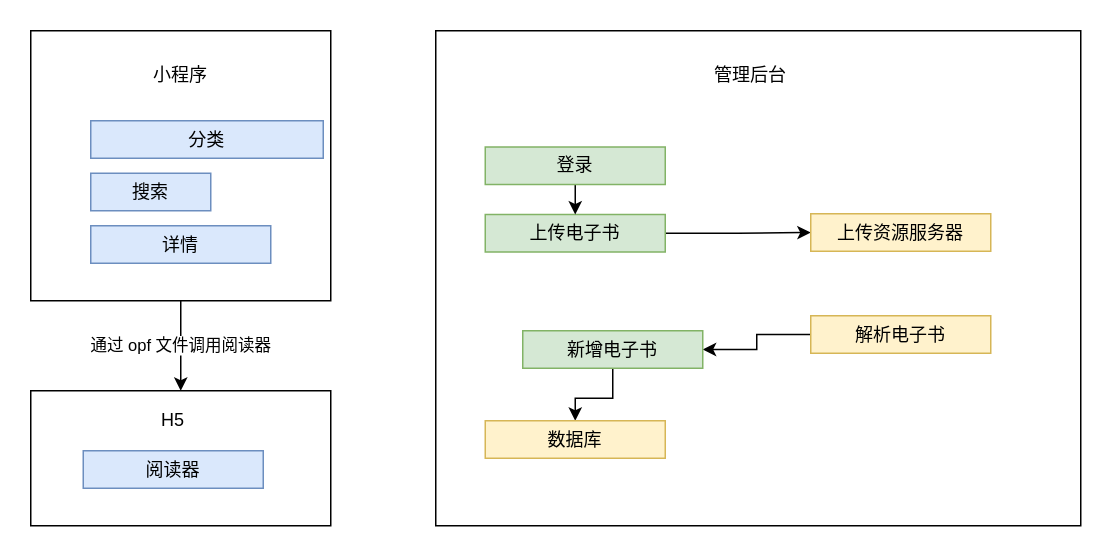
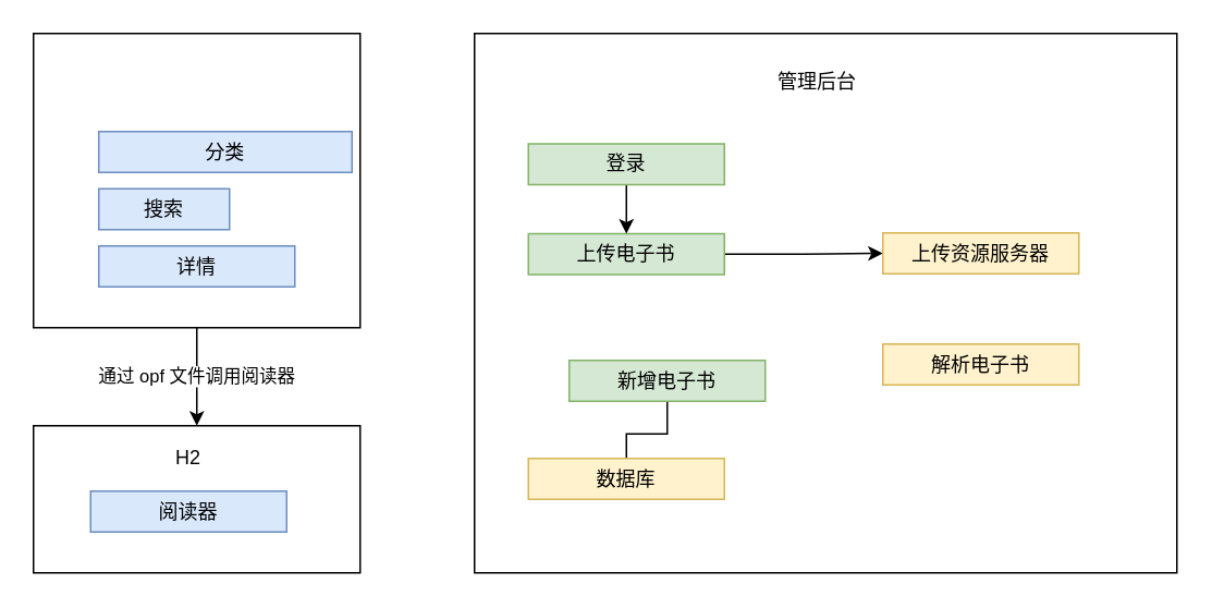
  <mxCell id="0" />
  <mxCell id="1" parent="0" />
  <mxCell id="2" value="通过 opf 文件调用阅读器" style="edgeStyle=orthogonalEdgeStyle;rounded=0;orthogonalLoop=1;jettySize=auto;html=1;exitX=0.5;exitY=1;exitDx=0;exitDy=0;entryX=0.5;entryY=0;entryDx=0;entryDy=0;" parent="1" source="3" target="8" edge="1"><mxGeometry relative="1" as="geometry" /></mxCell>
  <mxCell id="3" value="" style="rounded=0;whiteSpace=wrap;html=1;" parent="1" vertex="1"><mxGeometry x="20" y="20" width="200" height="180" as="geometry" /></mxCell>
- <mxCell id="4" value="小程序" style="text;html=1;strokeColor=none;fillColor=none;align=center;verticalAlign=middle;whiteSpace=wrap;rounded=0;" parent="1" vertex="1"><mxGeometry x="100" y="40" width="40" height="20" as="geometry" /></mxCell>
  <mxCell id="5" value="搜索" style="rounded=0;whiteSpace=wrap;html=1;fillColor=#dae8fc;strokeColor=#6c8ebf;" parent="1" vertex="1"><mxGeometry x="60" y="115" width="80" height="25" as="geometry" /></mxCell>
  <mxCell id="6" value="分类" style="rounded=0;whiteSpace=wrap;html=1;fillColor=#dae8fc;strokeColor=#6c8ebf;" parent="1" vertex="1"><mxGeometry x="60" y="80" width="155" height="25" as="geometry" /></mxCell>
  <mxCell id="7" value="详情" style="rounded=0;whiteSpace=wrap;html=1;fillColor=#dae8fc;strokeColor=#6c8ebf;" parent="1" vertex="1"><mxGeometry x="60" y="150" width="120" height="25" as="geometry" /></mxCell>
  <mxCell id="8" value="" style="rounded=0;whiteSpace=wrap;html=1;" parent="1" vertex="1"><mxGeometry x="20" y="260" width="200" height="90" as="geometry" /></mxCell>
  <mxCell id="9" value="阅读器" style="rounded=0;whiteSpace=wrap;html=1;fillColor=#dae8fc;strokeColor=#6c8ebf;" parent="1" vertex="1"><mxGeometry x="55" y="300" width="120" height="25" as="geometry" /></mxCell>
- <mxCell id="10" value="H5" style="text;html=1;strokeColor=none;fillColor=none;align=center;verticalAlign=middle;whiteSpace=wrap;rounded=0;" parent="1" vertex="1"><mxGeometry x="95" y="270" width="40" height="20" as="geometry" /></mxCell>
+ <mxCell id="10" value="H2" style="text;html=1;strokeColor=none;fillColor=none;align=center;verticalAlign=middle;whiteSpace=wrap;rounded=0;" parent="1" vertex="1"><mxGeometry x="95" y="270" width="40" height="20" as="geometry" /></mxCell>
  <mxCell id="11" value="" style="rounded=0;whiteSpace=wrap;html=1;" parent="1" vertex="1"><mxGeometry x="290" y="20" width="430" height="330" as="geometry" /></mxCell>
  <mxCell id="12" value="管理后台" style="text;html=1;strokeColor=none;fillColor=none;align=center;verticalAlign=middle;whiteSpace=wrap;rounded=0;" parent="1" vertex="1"><mxGeometry x="470" y="40" width="60" height="20" as="geometry" /></mxCell>
  <mxCell id="13" style="edgeStyle=orthogonalEdgeStyle;rounded=0;orthogonalLoop=1;jettySize=auto;html=1;exitX=1;exitY=0.5;exitDx=0;exitDy=0;entryX=0;entryY=0.5;entryDx=0;entryDy=0;" parent="1" source="14" target="17" edge="1"><mxGeometry relative="1" as="geometry" /></mxCell>
  <mxCell id="14" value="上传电子书" style="rounded=0;whiteSpace=wrap;html=1;fillColor=#d5e8d4;strokeColor=#82b366;" parent="1" vertex="1"><mxGeometry x="323" y="142.5" width="120" height="25" as="geometry" /></mxCell>
  <mxCell id="15" style="edgeStyle=orthogonalEdgeStyle;rounded=0;orthogonalLoop=1;jettySize=auto;html=1;exitX=0.5;exitY=1;exitDx=0;exitDy=0;entryX=0.5;entryY=0;entryDx=0;entryDy=0;" parent="1" source="16" target="14" edge="1"><mxGeometry relative="1" as="geometry" /></mxCell>
- <mxCell id="16" value="登录" style="rounded=0;whiteSpace=wrap;html=1;fillColor=#d5e8d4;strokeColor=#82b366;" parent="1" vertex="1"><mxGeometry x="323" y="97.5" width="120" height="25" as="geometry" /></mxCell>
+ <mxCell id="16" value="登录" style="rounded=0;whiteSpace=wrap;html=1;fillColor=#d5e8d4;strokeColor=#82b366;" parent="1" vertex="1"><mxGeometry x="323" y="87.5" width="120" height="25" as="geometry" /></mxCell>
  <mxCell id="17" value="上传资源服务器" style="rounded=0;whiteSpace=wrap;html=1;fillColor=#fff2cc;strokeColor=#d6b656;" parent="1" vertex="1"><mxGeometry x="540" y="142" width="120" height="25" as="geometry" /></mxCell>
- <mxCell id="18" style="edgeStyle=orthogonalEdgeStyle;rounded=0;orthogonalLoop=1;jettySize=auto;html=1;exitX=0;exitY=0.5;exitDx=0;exitDy=0;entryX=1;entryY=0.5;entryDx=0;entryDy=0;" parent="1" source="19" target="21" edge="1"><mxGeometry relative="1" as="geometry" /></mxCell>
  <mxCell id="19" value="解析电子书" style="rounded=0;whiteSpace=wrap;html=1;fillColor=#fff2cc;strokeColor=#d6b656;" parent="1" vertex="1"><mxGeometry x="540" y="210" width="120" height="25" as="geometry" /></mxCell>
- <mxCell id="20" style="edgeStyle=orthogonalEdgeStyle;rounded=0;orthogonalLoop=1;jettySize=auto;html=1;exitX=0.5;exitY=1;exitDx=0;exitDy=0;entryX=0.5;entryY=0;entryDx=0;entryDy=0;" parent="1" source="21" target="22" edge="1"><mxGeometry relative="1" as="geometry" /></mxCell>
+ <mxCell id="20" style="edgeStyle=orthogonalEdgeStyle;rounded=0;orthogonalLoop=1;jettySize=auto;html=1;exitX=0.5;exitY=1;exitDx=0;exitDy=0;entryX=0.5;entryY=0;entryDx=0;entryDy=0;endArrow=none;" parent="1" source="21" target="22" edge="1"><mxGeometry relative="1" as="geometry" /></mxCell>
  <mxCell id="21" value="新增电子书" style="rounded=0;whiteSpace=wrap;html=1;fillColor=#d5e8d4;strokeColor=#82b366;" parent="1" vertex="1"><mxGeometry x="348" y="220" width="120" height="25" as="geometry" /></mxCell>
  <mxCell id="22" value="数据库" style="rounded=0;whiteSpace=wrap;html=1;fillColor=#fff2cc;strokeColor=#d6b656;" parent="1" vertex="1"><mxGeometry x="323" y="280" width="120" height="25" as="geometry" /></mxCell>
